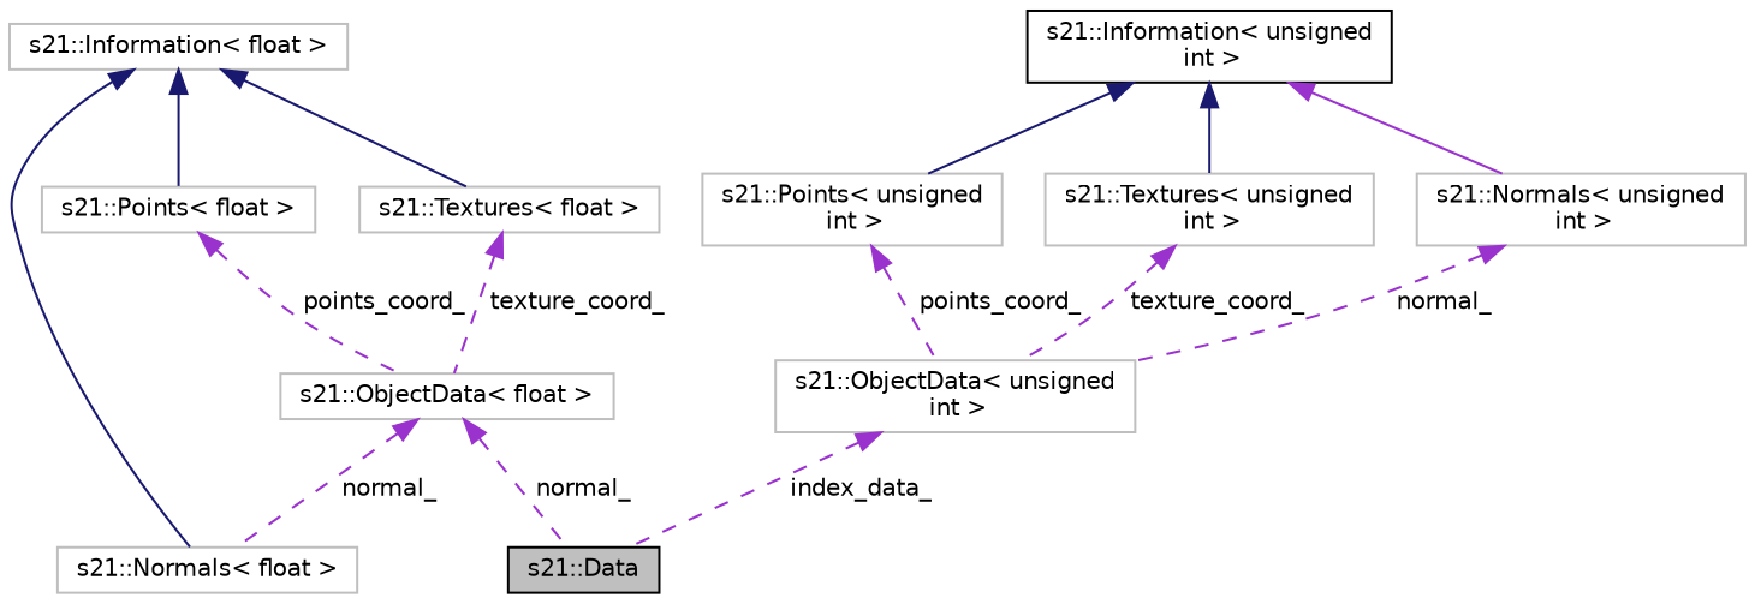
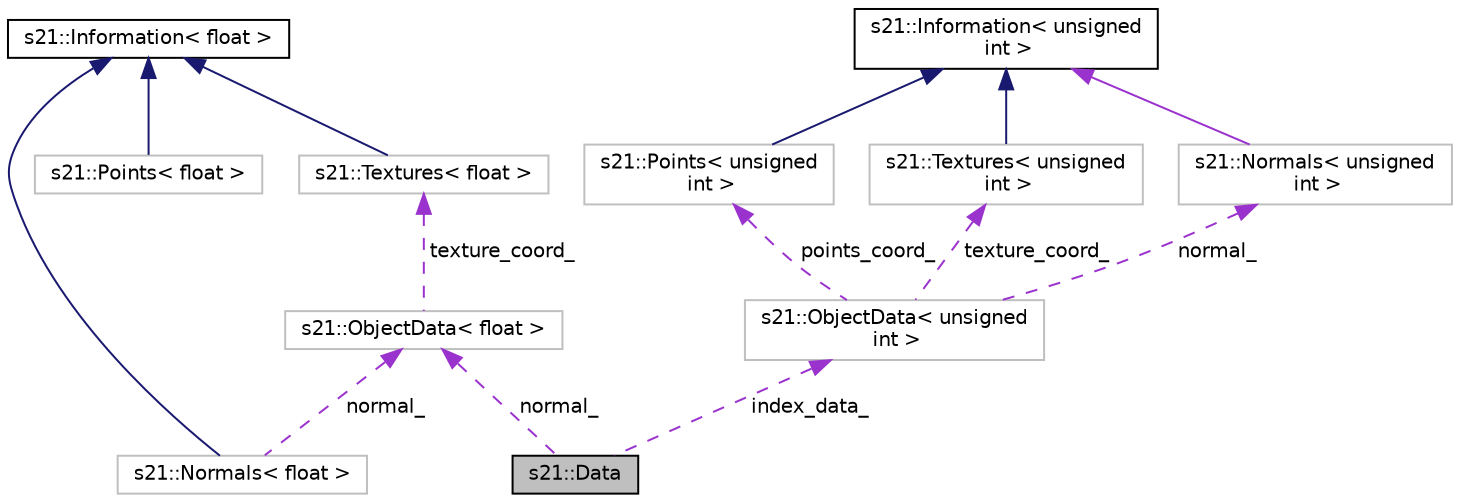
  digraph {
    rankdir=TB
    node [color=grey75 fillcolor=white fontname=Helvetica fontsize=10 shape=record style=filled]
    edge [color=darkorchid3 dir=back fontname=Helvetica fontsize=10 labelfontname=Helvetica labelfontsize=10 style=dashed]
    n1 [color=black fillcolor=grey75 fontcolor=black height=0.2 label="s21::Data" width=0.4]
    n2 [height=0.2 label="s21::ObjectData\< float \>" width=0.4]
    n3 [height=0.2 label="s21::Normals\< float \>" width=0.4]
    n4 [height=0.2 label="s21::Points\< float \>" width=0.4]
-   n5 [height=0.2 label="s21::Information\< float \>" width=0.4]
+   n5 [color=black height=0.2 label="s21::Information\< float \>" width=0.4]
    n6 [height=0.2 label="s21::Textures\< float \>" width=0.4]
    n7 [height=0.2 label="s21::ObjectData\< unsigned\l int \>" width=0.4]
    n8 [height=0.2 label="s21::Points\< unsigned\l int \>" width=0.4]
    n9 [color=black height=0.2 label="s21::Information\< unsigned\l int \>" width=0.4]
    n10 [height=0.2 label="s21::Textures\< unsigned\l int \>" width=0.4]
    n11 [height=0.2 label="s21::Normals\< unsigned\l int \>" width=0.4]
    n2 -> n1 [label=" normal_"]
    n2 -> n3 [label=" normal_"]
-   n4 -> n2 [label=" points_coord_"]
    n5 -> n3 [color=midnightblue style=solid]
    n5 -> n4 [color=midnightblue style=solid]
    n5 -> n6 [color=midnightblue style=solid]
    n6 -> n2 [label=" texture_coord_"]
    n7 -> n1 [label=" index_data_"]
    n8 -> n7 [label=" points_coord_"]
    n9 -> n8 [color=midnightblue style=solid]
    n9 -> n10 [color=midnightblue style=solid]
    n9 -> n11 [style=solid]
    n10 -> n7 [label=" texture_coord_"]
    n11 -> n7 [label=" normal_"]
  }
